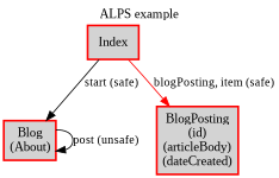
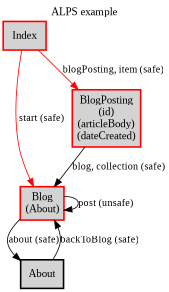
  digraph {
    fontname="Liberation Serif"
    label="ALPS example"
    labelloc=t
    node [color=red fillcolor=lightgray fontname="Liberation Serif" shape=box style="bold,filled"]
    edge [fontname="Liberation Serif" fontsize=13]
    n1 [label=<<table cellspacing="0" cellpadding="5" border="0"><tr><td>Blog<br />(About)<br /></td></tr></table>> margin=0.02]
+   n2 [label=About color=""]
    n3 [label=<<table cellspacing="0" cellpadding="5" border="0"><tr><td>BlogPosting<br />(id)<br />(articleBody)<br />(dateCreated)<br /></td></tr></table>> margin=0.02]
    n4 [label=Index]
    n1 -> n1 [label=<post (unsafe)>]
-   n4 -> n1 [color=black label=<start (safe)>]
+   n1 -> n2 [label=<about (safe)>]
+   n2 -> n1 [label=<backToBlog (safe)>]
+   n3 -> n1 [label=<blog, collection (safe)>]
+   n4 -> n1 [color=red label=<start (safe)>]
    n4 -> n3 [color=red label=<blogPosting, item (safe)>]
  }
